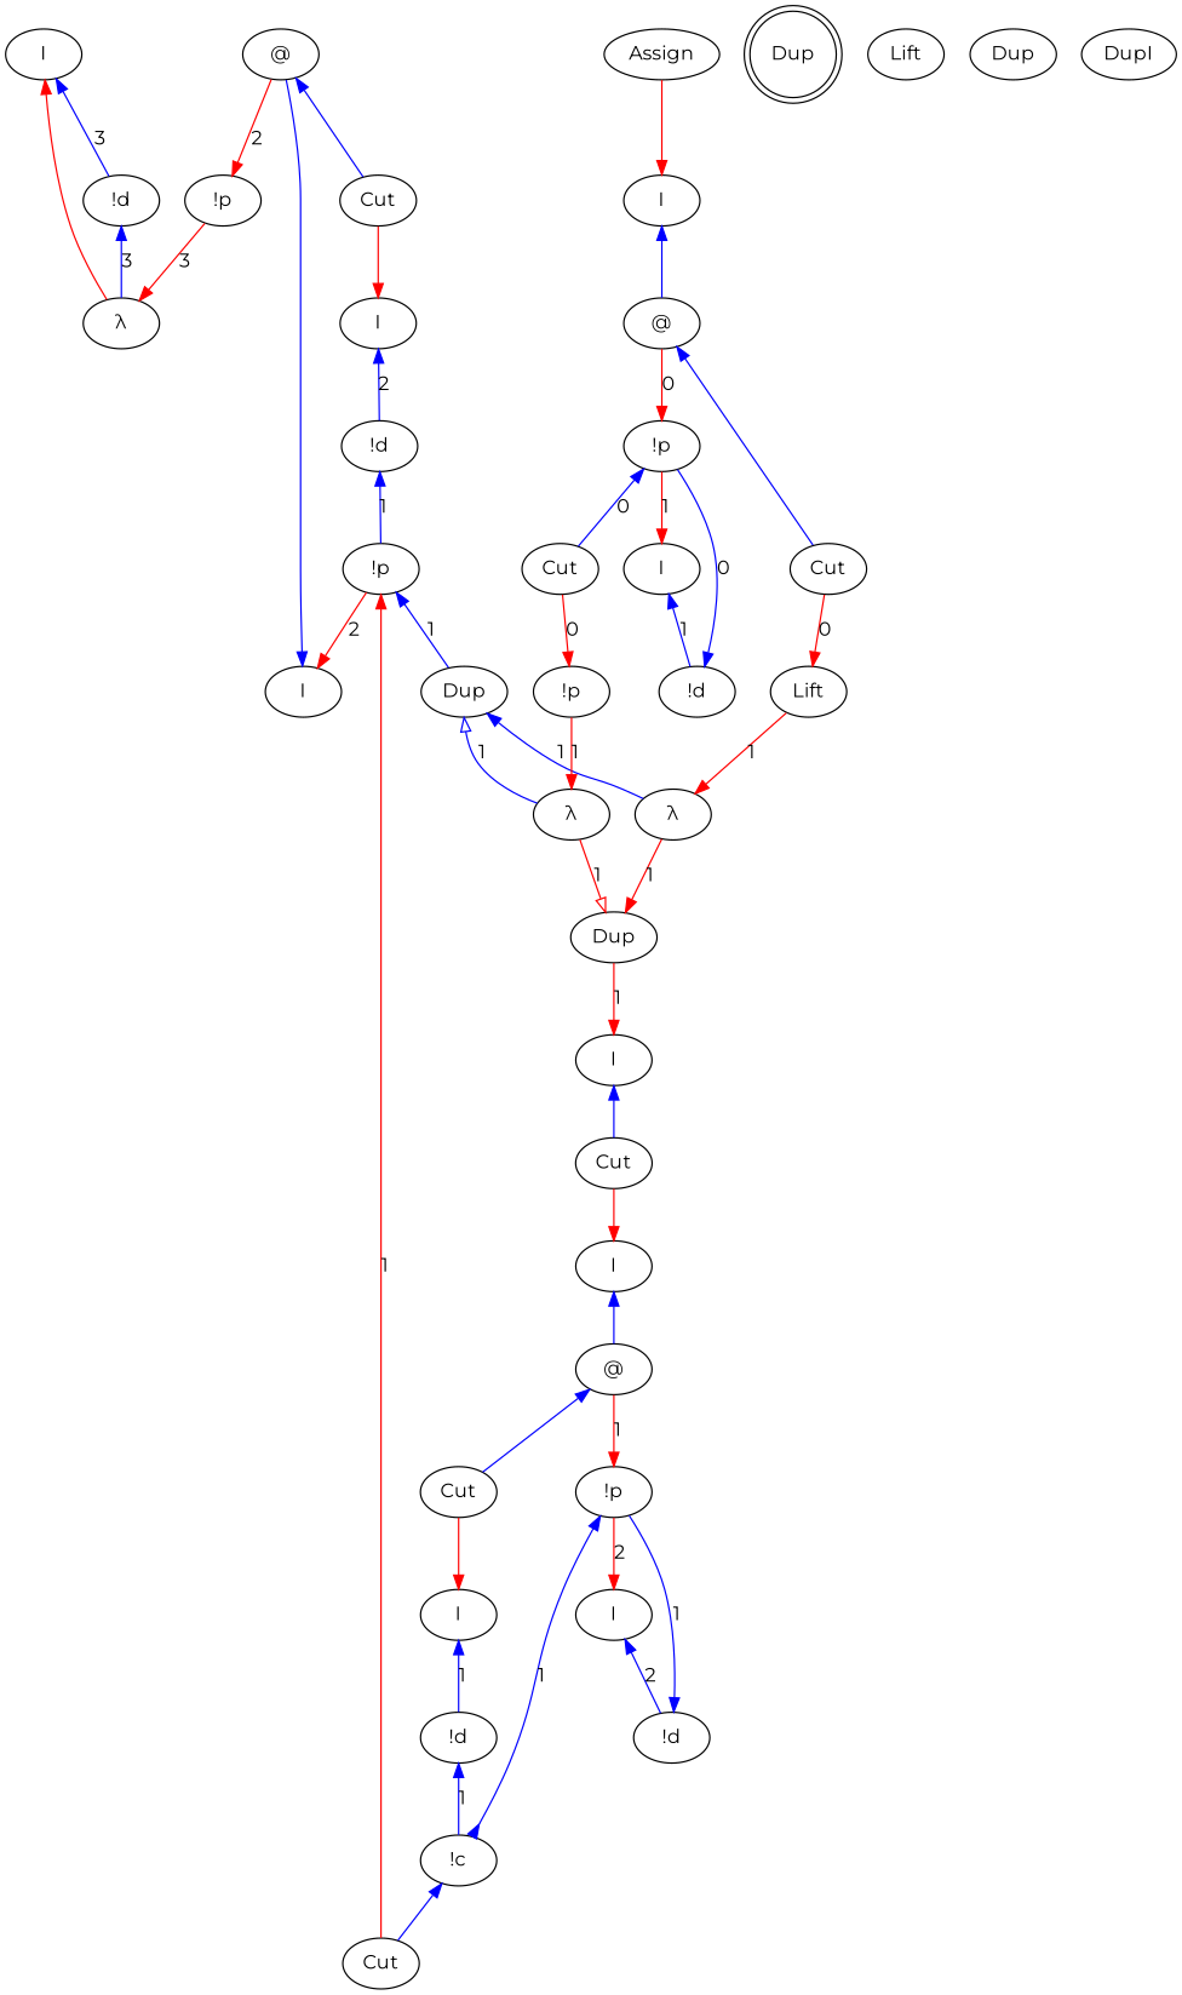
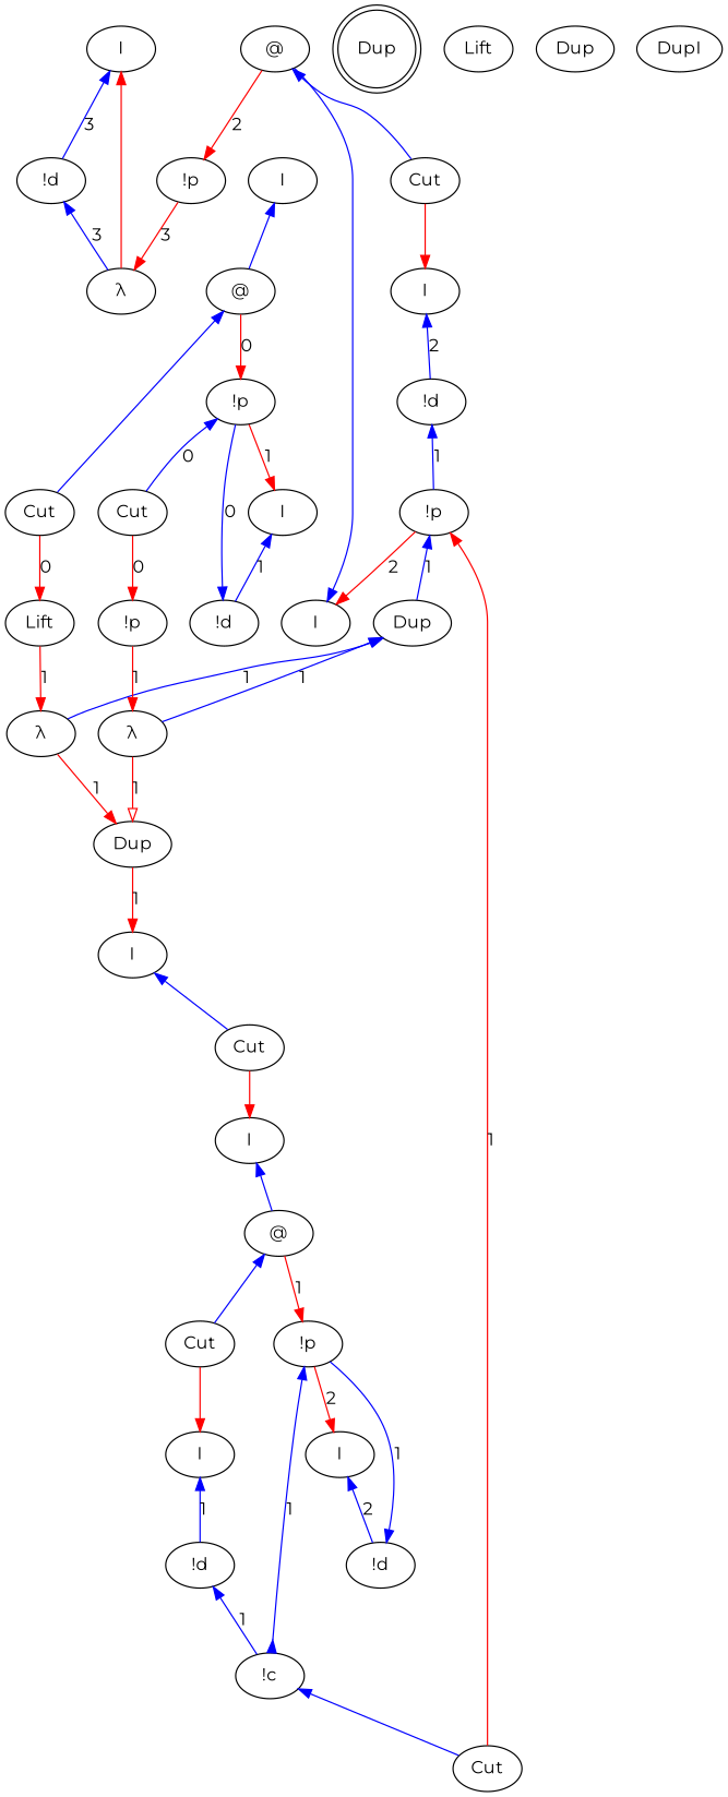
  digraph {
    rankdir=TB
    fontname=Montserrat
    node [fontname=Montserrat]
    edge [arrowhead=none arrowtail=normal color=blue dir=both weight=1 fontname=Montserrat]
    n1 [label=I]
    n2 [label="!d"]
    n3 [label="λ"]
    n4 [label="!p"]
    n5 [label=I]
    n6 [label="@"]
    n7 [label=Cut]
    n8 [label=I]
    n9 [label="!d"]
    n10 [label="!p"]
    n11 [label=Dup]
    n12 [label=I]
    n13 [label=Cut]
    n14 [label=I]
    n15 [label="!d"]
    n16 [label="!p"]
    n17 [label="!c"]
    n18 [label=I]
    n19 [label="@"]
    n20 [label=Cut]
    n21 [label=I]
    n22 [label="!d"]
    n23 [label=Cut]
    n24 [label=I]
    n25 [label="!d"]
    n26 [label="!p"]
    n27 [label=Cut]
    n28 [label=I]
    n29 [label="@"]
    n30 [label=Cut]
-   n31 [label=Assign]
    n32 [label=Dup shape=doublecircle]
    n33 [label="!p"]
    n34 [label="λ"]
    n35 [label=Lift]
    n36 [label=Lift]
    n37 [label="λ"]
    n38 [label=Dup]
    n39 [label=Dup]
    n40 [label=DupI]
    n1 -> n2 [label=3]
    n2 -> n3 [label=3]
    n3 -> n1 [arrowhead=normal arrowtail=none color=red weight=2]
    n4 -> n3 [arrowhead=normal arrowtail=none color=red label=3 weight=2]
    n5 -> n6
    n6 -> n4 [arrowhead=normal arrowtail=none color=red label=2 weight=2]
    n6 -> n7
    n7 -> n8 [arrowhead=normal arrowtail=none color=red weight=2]
    n8 -> n9 [label=2]
    n9 -> n10 [label=1]
    n10 -> n5 [arrowhead=normal arrowtail=none color=red label=2 weight=2]
    n10 -> n11 [label=1]
    n11 -> n34 [arrowtail=onormal label=1]
    n11 -> n37 [label=1]
    n12 -> n13
    n13 -> n18 [arrowhead=normal arrowtail=none color=red weight=2]
    n14 -> n15 [label=2]
    n15 -> n16 [label=1]
    n16 -> n14 [arrowhead=normal arrowtail=none color=red label=2 weight=2]
    n16 -> n17 [arrowhead=inv label=1]
    n17 -> n23
    n18 -> n19
    n19 -> n16 [arrowhead=normal arrowtail=none color=red label=1 weight=2]
    n19 -> n20
    n20 -> n21 [arrowhead=normal arrowtail=none color=red weight=2]
    n21 -> n22 [label=1]
    n22 -> n17 [label=1]
    n23 -> n10 [arrowhead=normal arrowtail=none color=red label=1 weight=2]
    n24 -> n25 [label=1]
    n25 -> n26 [label=0]
    n26 -> n24 [arrowhead=normal arrowtail=none color=red label=1 weight=2]
    n26 -> n27 [label=0]
    n27 -> n33 [arrowhead=normal arrowtail=none color=red label=0 weight=2]
    n28 -> n29
    n29 -> n26 [arrowhead=normal arrowtail=none color=red label=0 weight=2]
    n29 -> n30
    n30 -> n35 [arrowhead=normal arrowtail=none color=red label=0 weight=2]
-   n31 -> n28 [arrowhead=normal arrowtail=none color=red weight=2]
    n33 -> n34 [arrowhead=normal arrowtail=none color=red label=1 weight=2]
    n34 -> n38 [arrowhead=onormal arrowtail=none color=red label=1 weight=2]
    n35 -> n37 [arrowhead=normal arrowtail=none color=red label=1 weight=2]
    n37 -> n38 [arrowhead=normal arrowtail=none color=red label=1 weight=2]
    n38 -> n12 [arrowhead=normal arrowtail=none color=red label=1 weight=2]
  }
